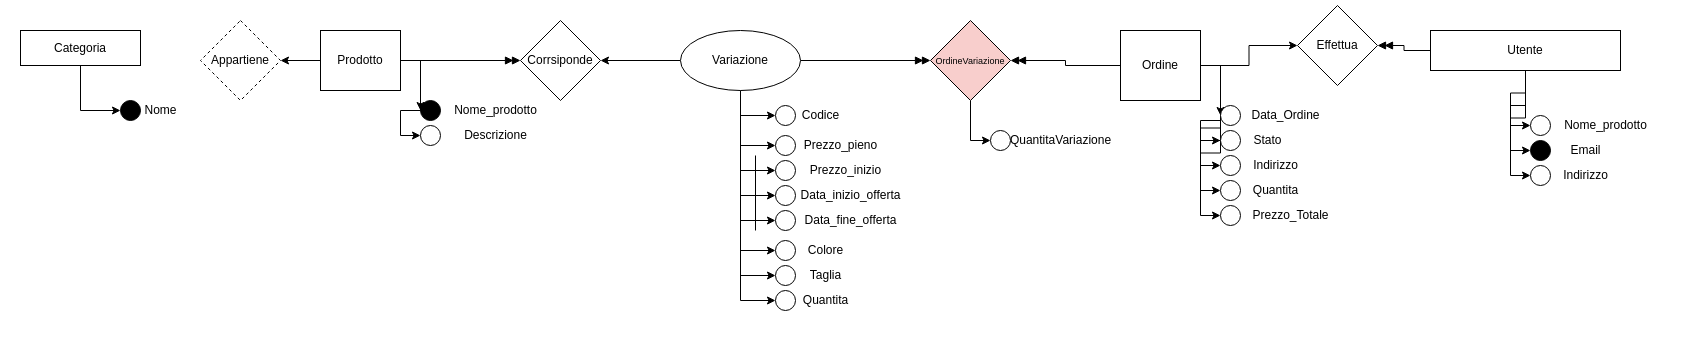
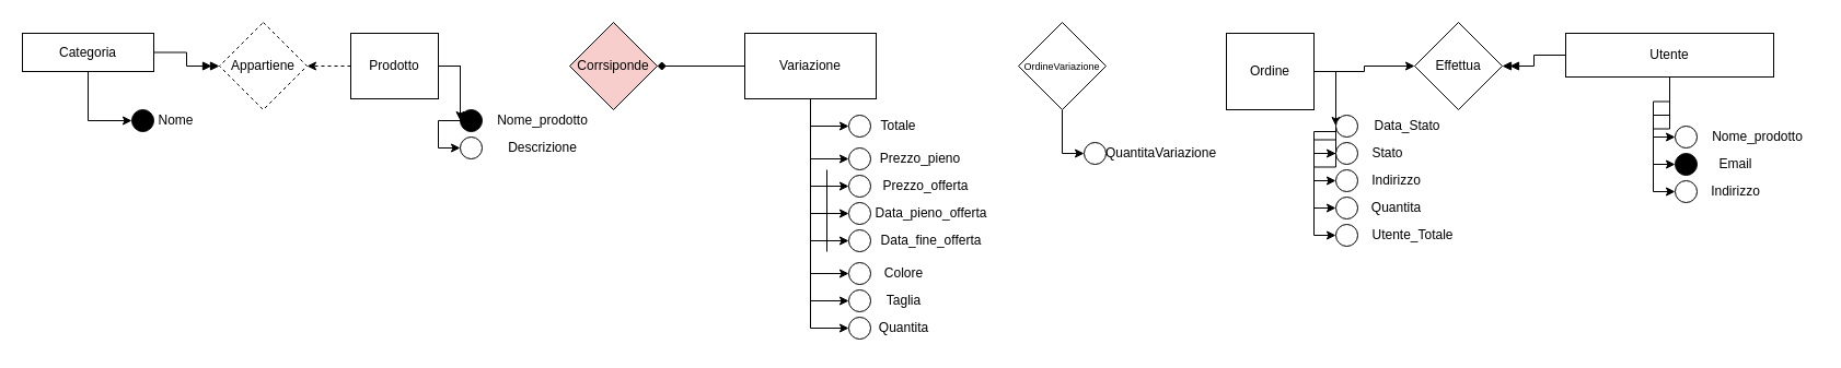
  <mxCell id="0" />
  <mxCell id="1" parent="0" />
  <mxCell id="2" style="edgeStyle=orthogonalEdgeStyle;rounded=0;orthogonalLoop=1;jettySize=auto;html=1;entryX=0;entryY=0.5;entryDx=0;entryDy=0;" parent="1" source="6" target="34" edge="1"><mxGeometry relative="1" as="geometry" /></mxCell>
  <mxCell id="3" style="edgeStyle=orthogonalEdgeStyle;rounded=0;orthogonalLoop=1;jettySize=auto;html=1;entryX=0;entryY=0.5;entryDx=0;entryDy=0;" parent="1" source="6" target="36" edge="1"><mxGeometry relative="1" as="geometry" /></mxCell>
- <mxCell id="4" style="edgeStyle=orthogonalEdgeStyle;rounded=0;orthogonalLoop=1;jettySize=auto;html=1;entryX=1;entryY=0.5;entryDx=0;entryDy=0;" parent="1" source="6" target="57" edge="1"><mxGeometry relative="1" as="geometry" /></mxCell>
- <mxCell id="5" style="edgeStyle=orthogonalEdgeStyle;rounded=0;orthogonalLoop=1;jettySize=auto;html=1;entryX=0;entryY=0.5;entryDx=0;entryDy=0;endArrow=doubleBlock;endFill=1;" parent="1" source="6" target="58" edge="1"><mxGeometry relative="1" as="geometry" /></mxCell>
+ <mxCell id="4" style="edgeStyle=orthogonalEdgeStyle;rounded=0;orthogonalLoop=1;jettySize=auto;html=1;entryX=1;entryY=0.5;entryDx=0;entryDy=0;dashed=1;" parent="1" source="6" target="57" edge="1"><mxGeometry relative="1" as="geometry" /></mxCell>
  <mxCell id="6" value="Prodotto" style="rounded=0;whiteSpace=wrap;html=1;" parent="1" vertex="1"><mxGeometry x="320" y="30" width="80" height="60" as="geometry" /></mxCell>
  <mxCell id="7" style="edgeStyle=orthogonalEdgeStyle;rounded=0;orthogonalLoop=1;jettySize=auto;html=1;entryX=0;entryY=0.5;entryDx=0;entryDy=0;" parent="1" source="11" target="60" edge="1"><mxGeometry relative="1" as="geometry"><mxPoint x="1530" y="125" as="targetPoint" /></mxGeometry></mxCell>
  <mxCell id="8" style="edgeStyle=orthogonalEdgeStyle;rounded=0;orthogonalLoop=1;jettySize=auto;html=1;entryX=0;entryY=0.5;entryDx=0;entryDy=0;" parent="1" source="11" target="62" edge="1"><mxGeometry relative="1" as="geometry" /></mxCell>
  <mxCell id="9" style="edgeStyle=orthogonalEdgeStyle;rounded=0;orthogonalLoop=1;jettySize=auto;html=1;entryX=0;entryY=0.5;entryDx=0;entryDy=0;" parent="1" source="11" target="63" edge="1"><mxGeometry relative="1" as="geometry" /></mxCell>
  <mxCell id="10" style="edgeStyle=orthogonalEdgeStyle;rounded=0;orthogonalLoop=1;jettySize=auto;html=1;entryX=1;entryY=0.5;entryDx=0;entryDy=0;endArrow=doubleBlock;endFill=1;" parent="1" source="11" target="77" edge="1"><mxGeometry relative="1" as="geometry" /></mxCell>
  <mxCell id="11" value="&lt;div&gt;&lt;br&gt;&lt;/div&gt;Utente&lt;div&gt;&lt;br&gt;&lt;/div&gt;" style="rounded=0;whiteSpace=wrap;html=1;" parent="1" vertex="1"><mxGeometry x="1430" y="30" width="190" height="40" as="geometry" /></mxCell>
  <mxCell id="12" style="edgeStyle=orthogonalEdgeStyle;rounded=0;orthogonalLoop=1;jettySize=auto;html=1;entryX=0;entryY=0.5;entryDx=0;entryDy=0;" parent="1" source="19" target="66" edge="1"><mxGeometry relative="1" as="geometry" /></mxCell>
  <mxCell id="13" style="edgeStyle=orthogonalEdgeStyle;rounded=0;orthogonalLoop=1;jettySize=auto;html=1;entryX=0;entryY=0.5;entryDx=0;entryDy=0;" parent="1" source="19" target="70" edge="1"><mxGeometry relative="1" as="geometry" /></mxCell>
  <mxCell id="14" style="edgeStyle=orthogonalEdgeStyle;rounded=0;orthogonalLoop=1;jettySize=auto;html=1;entryX=0;entryY=0.5;entryDx=0;entryDy=0;" parent="1" source="19" target="68" edge="1"><mxGeometry relative="1" as="geometry" /></mxCell>
  <mxCell id="15" style="edgeStyle=orthogonalEdgeStyle;rounded=0;orthogonalLoop=1;jettySize=auto;html=1;entryX=0;entryY=0.5;entryDx=0;entryDy=0;" parent="1" source="19" target="72" edge="1"><mxGeometry relative="1" as="geometry" /></mxCell>
  <mxCell id="16" style="edgeStyle=orthogonalEdgeStyle;rounded=0;orthogonalLoop=1;jettySize=auto;html=1;entryX=0;entryY=0.5;entryDx=0;entryDy=0;" parent="1" source="19" target="74" edge="1"><mxGeometry relative="1" as="geometry" /></mxCell>
- <mxCell id="17" style="edgeStyle=orthogonalEdgeStyle;rounded=0;orthogonalLoop=1;jettySize=auto;html=1;entryX=1;entryY=0.5;entryDx=0;entryDy=0;endArrow=doubleBlock;endFill=1;" edge="1" parent="1" source="19" target="79"><mxGeometry relative="1" as="geometry"><mxPoint x="1030" y="60" as="targetPoint" /></mxGeometry></mxCell>
  <mxCell id="18" style="edgeStyle=orthogonalEdgeStyle;rounded=0;orthogonalLoop=1;jettySize=auto;html=1;entryX=0;entryY=0.5;entryDx=0;entryDy=0;" edge="1" parent="1" source="19" target="77"><mxGeometry relative="1" as="geometry" /></mxCell>
  <mxCell id="19" value="Ordine" style="rounded=0;whiteSpace=wrap;html=1;" parent="1" vertex="1"><mxGeometry x="1120" y="30" width="80" height="70" as="geometry" /></mxCell>
  <mxCell id="20" style="edgeStyle=orthogonalEdgeStyle;rounded=0;orthogonalLoop=1;jettySize=auto;html=1;entryX=0;entryY=0.5;entryDx=0;entryDy=0;" parent="1" source="30" target="48" edge="1"><mxGeometry relative="1" as="geometry" /></mxCell>
  <mxCell id="21" style="edgeStyle=orthogonalEdgeStyle;rounded=0;orthogonalLoop=1;jettySize=auto;html=1;entryX=0;entryY=0.5;entryDx=0;entryDy=0;" parent="1" source="30" target="38" edge="1"><mxGeometry relative="1" as="geometry" /></mxCell>
  <mxCell id="22" style="edgeStyle=orthogonalEdgeStyle;rounded=0;orthogonalLoop=1;jettySize=auto;html=1;entryX=0;entryY=0.5;entryDx=0;entryDy=0;" parent="1" source="30" target="40" edge="1"><mxGeometry relative="1" as="geometry" /></mxCell>
  <mxCell id="23" style="edgeStyle=orthogonalEdgeStyle;rounded=0;orthogonalLoop=1;jettySize=auto;html=1;entryX=0;entryY=0.5;entryDx=0;entryDy=0;" parent="1" source="30" target="42" edge="1"><mxGeometry relative="1" as="geometry" /></mxCell>
  <mxCell id="24" style="edgeStyle=orthogonalEdgeStyle;rounded=0;orthogonalLoop=1;jettySize=auto;html=1;entryX=0;entryY=0.5;entryDx=0;entryDy=0;" parent="1" source="30" target="44" edge="1"><mxGeometry relative="1" as="geometry" /></mxCell>
  <mxCell id="25" style="edgeStyle=orthogonalEdgeStyle;rounded=0;orthogonalLoop=1;jettySize=auto;html=1;entryX=0;entryY=0.5;entryDx=0;entryDy=0;" parent="1" source="30" target="50" edge="1"><mxGeometry relative="1" as="geometry" /></mxCell>
  <mxCell id="26" style="edgeStyle=orthogonalEdgeStyle;rounded=0;orthogonalLoop=1;jettySize=auto;html=1;entryX=0;entryY=0.5;entryDx=0;entryDy=0;" parent="1" source="30" target="52" edge="1"><mxGeometry relative="1" as="geometry" /></mxCell>
  <mxCell id="27" style="edgeStyle=orthogonalEdgeStyle;rounded=0;orthogonalLoop=1;jettySize=auto;html=1;entryX=0;entryY=0.5;entryDx=0;entryDy=0;" parent="1" source="30" target="54" edge="1"><mxGeometry relative="1" as="geometry" /></mxCell>
- <mxCell id="28" style="edgeStyle=orthogonalEdgeStyle;rounded=0;orthogonalLoop=1;jettySize=auto;html=1;entryX=1;entryY=0.5;entryDx=0;entryDy=0;" parent="1" source="30" target="58" edge="1"><mxGeometry relative="1" as="geometry" /></mxCell>
- <mxCell id="29" style="edgeStyle=orthogonalEdgeStyle;rounded=0;orthogonalLoop=1;jettySize=auto;html=1;entryX=0;entryY=0.5;entryDx=0;entryDy=0;endArrow=doubleBlock;endFill=1;" edge="1" parent="1" source="30" target="79"><mxGeometry relative="1" as="geometry"><mxPoint x="910" y="60" as="targetPoint" /></mxGeometry></mxCell>
- <mxCell id="30" value="Variazione" style="ellipse;whiteSpace=wrap;html=1;" parent="1" vertex="1"><mxGeometry x="680" y="30" width="120" height="60" as="geometry" /></mxCell>
+ <mxCell id="28" style="edgeStyle=orthogonalEdgeStyle;rounded=0;orthogonalLoop=1;jettySize=auto;html=1;entryX=1;entryY=0.5;entryDx=0;entryDy=0;endArrow=diamond;" parent="1" source="30" target="58" edge="1"><mxGeometry relative="1" as="geometry" /></mxCell>
+ <mxCell id="30" value="Variazione" style="rounded=0;whiteSpace=wrap;html=1;" parent="1" vertex="1"><mxGeometry x="680" y="30" width="120" height="60" as="geometry" /></mxCell>
  <mxCell id="31" style="edgeStyle=orthogonalEdgeStyle;rounded=0;orthogonalLoop=1;jettySize=auto;html=1;entryX=0;entryY=0.5;entryDx=0;entryDy=0;" parent="1" source="33" target="46" edge="1"><mxGeometry relative="1" as="geometry" /></mxCell>
+ <mxCell id="32" style="edgeStyle=orthogonalEdgeStyle;rounded=0;orthogonalLoop=1;jettySize=auto;html=1;entryX=0;entryY=0.5;entryDx=0;entryDy=0;endArrow=doubleBlock;endFill=1;" parent="1" source="33" target="57" edge="1"><mxGeometry relative="1" as="geometry" /></mxCell>
  <mxCell id="33" value="Categoria" style="rounded=0;whiteSpace=wrap;html=1;" parent="1" vertex="1"><mxGeometry x="20" y="30" width="120" height="35" as="geometry" /></mxCell>
  <mxCell id="34" value="" style="ellipse;whiteSpace=wrap;html=1;aspect=fixed;fillColor=#000000;" parent="1" vertex="1"><mxGeometry x="420" y="100" width="20" height="20" as="geometry" /></mxCell>
  <mxCell id="35" value="Nome_prodotto" style="text;html=1;align=center;verticalAlign=middle;resizable=0;points=[];autosize=1;strokeColor=none;fillColor=none;" parent="1" vertex="1"><mxGeometry x="440" y="95" width="110" height="30" as="geometry" /></mxCell>
  <mxCell id="36" value="" style="ellipse;whiteSpace=wrap;html=1;aspect=fixed;" parent="1" vertex="1"><mxGeometry x="420" y="125" width="20" height="20" as="geometry" /></mxCell>
  <mxCell id="37" value="Descrizione" style="text;html=1;align=center;verticalAlign=middle;resizable=0;points=[];autosize=1;strokeColor=none;fillColor=none;" parent="1" vertex="1"><mxGeometry x="450" y="120" width="90" height="30" as="geometry" /></mxCell>
  <mxCell id="38" value="" style="ellipse;whiteSpace=wrap;html=1;aspect=fixed;" parent="1" vertex="1"><mxGeometry x="775" y="135" width="20" height="20" as="geometry" /></mxCell>
  <mxCell id="39" value="Prezzo_pieno" style="text;html=1;align=center;verticalAlign=middle;resizable=0;points=[];autosize=1;strokeColor=none;fillColor=none;" parent="1" vertex="1"><mxGeometry x="790" y="130" width="100" height="30" as="geometry" /></mxCell>
  <mxCell id="40" value="" style="ellipse;whiteSpace=wrap;html=1;aspect=fixed;" parent="1" vertex="1"><mxGeometry x="775" y="160" width="20" height="20" as="geometry" /></mxCell>
- <mxCell id="41" value="Prezzo_inizio" style="text;html=1;align=center;verticalAlign=middle;resizable=0;points=[];autosize=1;strokeColor=none;fillColor=none;" parent="1" vertex="1"><mxGeometry x="795" y="155" width="100" height="30" as="geometry" /></mxCell>
+ <mxCell id="41" value="Prezzo_offerta" style="text;html=1;align=center;verticalAlign=middle;resizable=0;points=[];autosize=1;strokeColor=none;fillColor=none;" parent="1" vertex="1"><mxGeometry x="795" y="155" width="100" height="30" as="geometry" /></mxCell>
  <mxCell id="42" value="" style="ellipse;whiteSpace=wrap;html=1;aspect=fixed;" parent="1" vertex="1"><mxGeometry x="775" y="185" width="20" height="20" as="geometry" /></mxCell>
- <mxCell id="43" value="Data_inizio_offerta" style="text;html=1;align=center;verticalAlign=middle;resizable=0;points=[];autosize=1;strokeColor=none;fillColor=none;" parent="1" vertex="1"><mxGeometry x="790" y="180" width="120" height="30" as="geometry" /></mxCell>
+ <mxCell id="43" value="Data_pieno_offerta" style="text;html=1;align=center;verticalAlign=middle;resizable=0;points=[];autosize=1;strokeColor=none;fillColor=none;" parent="1" vertex="1"><mxGeometry x="790" y="180" width="120" height="30" as="geometry" /></mxCell>
  <mxCell id="44" value="" style="ellipse;whiteSpace=wrap;html=1;aspect=fixed;" parent="1" vertex="1"><mxGeometry x="775" y="210" width="20" height="20" as="geometry" /></mxCell>
  <mxCell id="45" value="Data_fine_offerta" style="text;html=1;align=center;verticalAlign=middle;resizable=0;points=[];autosize=1;strokeColor=none;fillColor=none;" parent="1" vertex="1"><mxGeometry x="790" y="205" width="120" height="30" as="geometry" /></mxCell>
  <mxCell id="46" value="" style="ellipse;whiteSpace=wrap;html=1;aspect=fixed;fillColor=#000000;" parent="1" vertex="1"><mxGeometry x="120" y="100" width="20" height="20" as="geometry" /></mxCell>
  <mxCell id="47" value="Nome" style="text;html=1;align=center;verticalAlign=middle;resizable=0;points=[];autosize=1;strokeColor=none;fillColor=none;" parent="1" vertex="1"><mxGeometry x="130" y="95" width="60" height="30" as="geometry" /></mxCell>
  <mxCell id="48" value="" style="ellipse;whiteSpace=wrap;html=1;aspect=fixed;" parent="1" vertex="1"><mxGeometry x="775" y="105" width="20" height="20" as="geometry" /></mxCell>
- <mxCell id="49" value="Codice" style="text;html=1;align=center;verticalAlign=middle;resizable=0;points=[];autosize=1;strokeColor=none;fillColor=none;" parent="1" vertex="1"><mxGeometry x="790" y="100" width="60" height="30" as="geometry" /></mxCell>
+ <mxCell id="49" value="Totale" style="text;html=1;align=center;verticalAlign=middle;resizable=0;points=[];autosize=1;strokeColor=none;fillColor=none;" parent="1" vertex="1"><mxGeometry x="790" y="100" width="60" height="30" as="geometry" /></mxCell>
  <mxCell id="50" value="" style="ellipse;whiteSpace=wrap;html=1;aspect=fixed;" parent="1" vertex="1"><mxGeometry x="775" y="240" width="20" height="20" as="geometry" /></mxCell>
  <mxCell id="51" value="Colore" style="text;html=1;align=center;verticalAlign=middle;resizable=0;points=[];autosize=1;strokeColor=none;fillColor=none;" parent="1" vertex="1"><mxGeometry x="795" y="235" width="60" height="30" as="geometry" /></mxCell>
  <mxCell id="52" value="" style="ellipse;whiteSpace=wrap;html=1;aspect=fixed;" parent="1" vertex="1"><mxGeometry x="775" y="265" width="20" height="20" as="geometry" /></mxCell>
  <mxCell id="53" value="Taglia" style="text;html=1;align=center;verticalAlign=middle;resizable=0;points=[];autosize=1;strokeColor=none;fillColor=none;" parent="1" vertex="1"><mxGeometry x="800" y="260" width="50" height="30" as="geometry" /></mxCell>
  <mxCell id="54" value="" style="ellipse;whiteSpace=wrap;html=1;aspect=fixed;" parent="1" vertex="1"><mxGeometry x="775" y="290" width="20" height="20" as="geometry" /></mxCell>
  <mxCell id="55" value="Quantita" style="text;html=1;align=center;verticalAlign=middle;resizable=0;points=[];autosize=1;strokeColor=none;fillColor=none;" parent="1" vertex="1"><mxGeometry x="790" y="285" width="70" height="30" as="geometry" /></mxCell>
  <mxCell id="56" value="" style="endArrow=none;html=1;rounded=0;" parent="1" edge="1"><mxGeometry width="50" height="50" relative="1" as="geometry"><mxPoint x="755" y="230" as="sourcePoint" /><mxPoint x="755" y="155" as="targetPoint" /></mxGeometry></mxCell>
  <mxCell id="57" value="Appartiene" style="rhombus;whiteSpace=wrap;html=1;dashed=1;" parent="1" vertex="1"><mxGeometry x="200" y="20" width="80" height="80" as="geometry" /></mxCell>
- <mxCell id="58" value="Corrsiponde" style="rhombus;whiteSpace=wrap;html=1;" parent="1" vertex="1"><mxGeometry x="520" y="20" width="80" height="80" as="geometry" /></mxCell>
+ <mxCell id="58" value="Corrsiponde" style="rhombus;whiteSpace=wrap;html=1;fillColor=#f8cecc;" parent="1" vertex="1"><mxGeometry x="520" y="20" width="80" height="80" as="geometry" /></mxCell>
  <mxCell id="59" value="Nome_prodotto" style="text;html=1;align=center;verticalAlign=middle;resizable=0;points=[];autosize=1;strokeColor=none;fillColor=none;" parent="1" vertex="1"><mxGeometry x="1550" y="110" width="110" height="30" as="geometry" /></mxCell>
  <mxCell id="60" value="" style="ellipse;whiteSpace=wrap;html=1;aspect=fixed;" parent="1" vertex="1"><mxGeometry x="1530" y="115" width="20" height="20" as="geometry" /></mxCell>
  <mxCell id="61" value="Email" style="text;html=1;align=center;verticalAlign=middle;resizable=0;points=[];autosize=1;strokeColor=none;fillColor=none;" parent="1" vertex="1"><mxGeometry x="1560" y="135" width="50" height="30" as="geometry" /></mxCell>
  <mxCell id="62" value="" style="ellipse;whiteSpace=wrap;html=1;aspect=fixed;fillColor=#000000;" parent="1" vertex="1"><mxGeometry x="1530" y="140" width="20" height="20" as="geometry" /></mxCell>
  <mxCell id="63" value="" style="ellipse;whiteSpace=wrap;html=1;aspect=fixed;" parent="1" vertex="1"><mxGeometry x="1530" y="165" width="20" height="20" as="geometry" /></mxCell>
  <mxCell id="64" value="Indirizzo" style="text;html=1;align=center;verticalAlign=middle;resizable=0;points=[];autosize=1;strokeColor=none;fillColor=none;" parent="1" vertex="1"><mxGeometry x="1550" y="160" width="70" height="30" as="geometry" /></mxCell>
- <mxCell id="65" value="Data_Ordine" style="text;html=1;align=center;verticalAlign=middle;resizable=0;points=[];autosize=1;strokeColor=none;fillColor=none;" parent="1" vertex="1"><mxGeometry x="1240" y="100" width="90" height="30" as="geometry" /></mxCell>
+ <mxCell id="65" value="Data_Stato" style="text;html=1;align=center;verticalAlign=middle;resizable=0;points=[];autosize=1;strokeColor=none;fillColor=none;" parent="1" vertex="1"><mxGeometry x="1240" y="100" width="90" height="30" as="geometry" /></mxCell>
  <mxCell id="66" value="" style="ellipse;whiteSpace=wrap;html=1;aspect=fixed;" parent="1" vertex="1"><mxGeometry x="1220" y="105" width="20" height="20" as="geometry" /></mxCell>
  <mxCell id="67" value="Stato" style="text;html=1;align=center;verticalAlign=middle;resizable=0;points=[];autosize=1;strokeColor=none;fillColor=none;" parent="1" vertex="1"><mxGeometry x="1242" y="125" width="50" height="30" as="geometry" /></mxCell>
  <mxCell id="68" value="" style="ellipse;whiteSpace=wrap;html=1;aspect=fixed;" parent="1" vertex="1"><mxGeometry x="1220" y="155" width="20" height="20" as="geometry" /></mxCell>
  <mxCell id="69" value="Indirizzo" style="text;html=1;align=center;verticalAlign=middle;resizable=0;points=[];autosize=1;strokeColor=none;fillColor=none;" parent="1" vertex="1"><mxGeometry x="1240" y="150" width="70" height="30" as="geometry" /></mxCell>
  <mxCell id="70" value="" style="ellipse;whiteSpace=wrap;html=1;aspect=fixed;" parent="1" vertex="1"><mxGeometry x="1220" y="130" width="20" height="20" as="geometry" /></mxCell>
  <mxCell id="71" value="Quantita" style="text;html=1;align=center;verticalAlign=middle;resizable=0;points=[];autosize=1;strokeColor=none;fillColor=none;" parent="1" vertex="1"><mxGeometry x="1240" y="175" width="70" height="30" as="geometry" /></mxCell>
  <mxCell id="72" value="" style="ellipse;whiteSpace=wrap;html=1;aspect=fixed;" parent="1" vertex="1"><mxGeometry x="1220" y="180" width="20" height="20" as="geometry" /></mxCell>
- <mxCell id="73" value="Prezzo_Totale" style="text;html=1;align=center;verticalAlign=middle;resizable=0;points=[];autosize=1;strokeColor=none;fillColor=none;" parent="1" vertex="1"><mxGeometry x="1240" y="200" width="100" height="30" as="geometry" /></mxCell>
+ <mxCell id="73" value="Utente_Totale" style="text;html=1;align=center;verticalAlign=middle;resizable=0;points=[];autosize=1;strokeColor=none;fillColor=none;" parent="1" vertex="1"><mxGeometry x="1240" y="200" width="100" height="30" as="geometry" /></mxCell>
  <mxCell id="74" value="" style="ellipse;whiteSpace=wrap;html=1;aspect=fixed;" parent="1" vertex="1"><mxGeometry x="1220" y="205" width="20" height="20" as="geometry" /></mxCell>
  <mxCell id="75" value="QuantitaVariazione" style="text;html=1;align=center;verticalAlign=middle;resizable=0;points=[];autosize=1;strokeColor=none;fillColor=none;" vertex="1" parent="1"><mxGeometry x="1000" y="125" width="120" height="30" as="geometry" /></mxCell>
  <mxCell id="76" value="" style="ellipse;whiteSpace=wrap;html=1;aspect=fixed;" vertex="1" parent="1"><mxGeometry x="990" y="130" width="20" height="20" as="geometry" /></mxCell>
- <mxCell id="77" value="Effettua" style="rhombus;whiteSpace=wrap;html=1;" vertex="1" parent="1"><mxGeometry x="1297" y="5" width="80" height="80" as="geometry" /></mxCell>
+ <mxCell id="77" value="Effettua" style="rhombus;whiteSpace=wrap;html=1;" vertex="1" parent="1"><mxGeometry x="1292" y="20" width="80" height="80" as="geometry" /></mxCell>
  <mxCell id="78" style="edgeStyle=orthogonalEdgeStyle;rounded=0;orthogonalLoop=1;jettySize=auto;html=1;entryX=0;entryY=0.5;entryDx=0;entryDy=0;" edge="1" parent="1" source="79" target="76"><mxGeometry relative="1" as="geometry" /></mxCell>
- <mxCell id="79" value="&lt;font style=&quot;font-size: 9px;&quot;&gt;OrdineVariazione&lt;/font&gt;" style="rhombus;whiteSpace=wrap;html=1;fillColor=#f8cecc;" vertex="1" parent="1"><mxGeometry x="930" y="20" width="80" height="80" as="geometry" /></mxCell>
+ <mxCell id="79" value="&lt;font style=&quot;font-size: 9px;&quot;&gt;OrdineVariazione&lt;/font&gt;" style="rhombus;whiteSpace=wrap;html=1;" vertex="1" parent="1"><mxGeometry x="930" y="20" width="80" height="80" as="geometry" /></mxCell>
